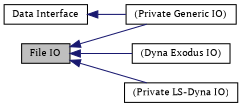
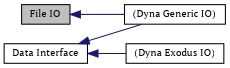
  digraph {
    fontname="PT Serif"
    rankdir=LR
    node [color=black fillcolor=white fontname="PT Serif" fontsize=10 shape=record style=filled]
    edge [color=midnightblue dir=back fontname="PT Serif" fontsize=8 labelfontname="FreeSans.ttf" labelfontsize=8 shape=plaintext style=solid]
    n1 [height=0.2 label="Data Interface" width=0.4]
-   n2 [height=0.2 label="(Private Generic IO)" width=0.4]
+   n2 [height=0.2 label="(Dyna Generic IO)" width=0.4]
    n3 [fillcolor=grey75 fontcolor=black height=0.2 label="File IO" width=0.4]
    n4 [height=0.2 label="(Dyna Exodus IO)" width=0.4]
-   n5 [height=0.2 label="(Private LS-Dyna IO)" width=0.4]
    n1 -> n2
    n3 -> n2
-   n3 -> n4
-   n3 -> n5
+   n1 -> n4
  }
